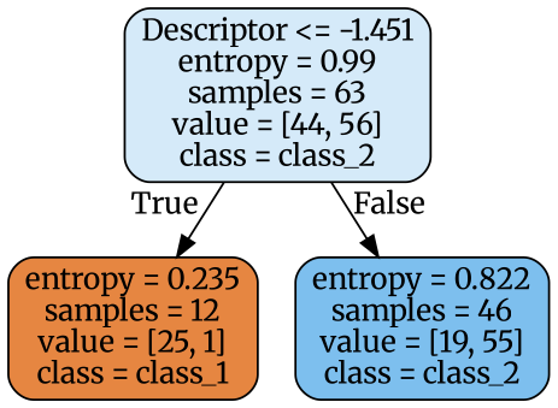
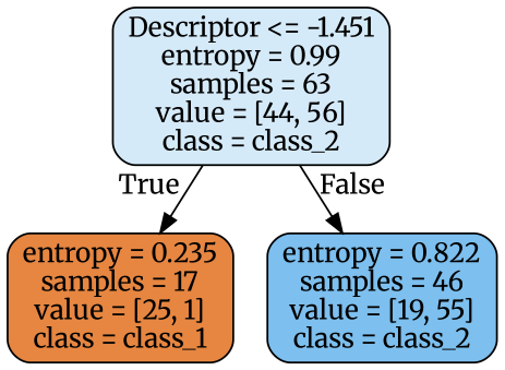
  digraph {
    fontname=Merriweather
    node [color=black fontname=Merriweather shape=box style="filled, rounded"]
    edge [fontname=Merriweather labeldistance=2.5]
    n1 [fillcolor="#d5eaf9" label="Descriptor <= -1.451\nentropy = 0.99\nsamples = 63\nvalue = [44, 56]\nclass = class_2"]
-   n2 [fillcolor="#e68641" label="entropy = 0.235\nsamples = 12\nvalue = [25, 1]\nclass = class_1"]
+   n2 [fillcolor="#e68641" label="entropy = 0.235\nsamples = 17\nvalue = [25, 1]\nclass = class_1"]
    n3 [fillcolor="#7dbfee" label="entropy = 0.822\nsamples = 46\nvalue = [19, 55]\nclass = class_2"]
    n1 -> n2 [headlabel=True labelangle=45]
    n1 -> n3 [headlabel=False labelangle=-45]
  }
